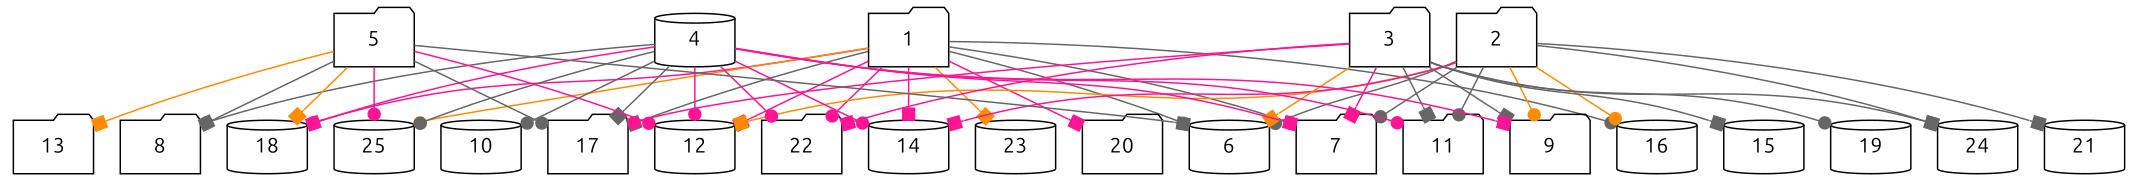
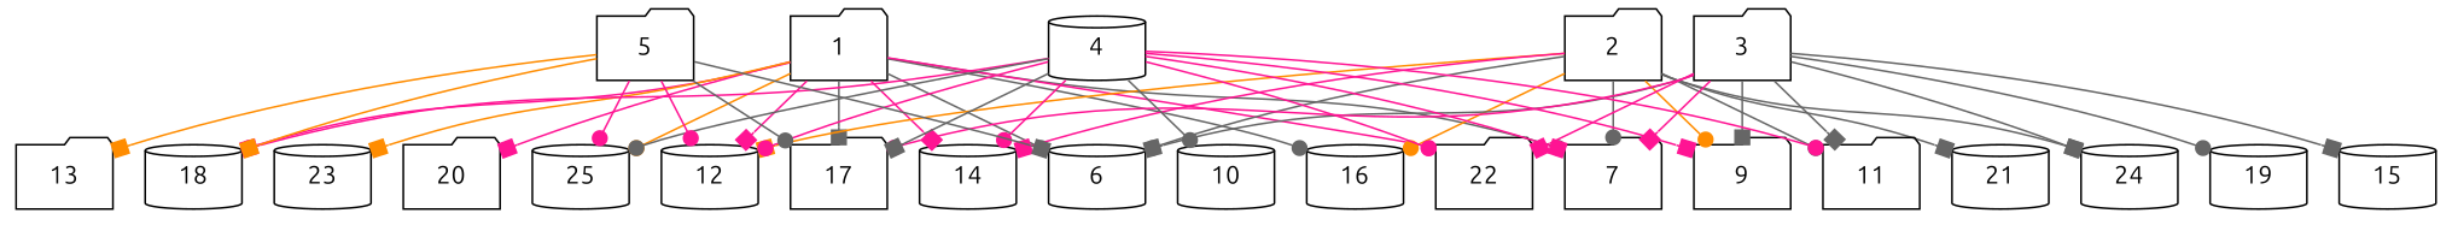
  digraph {
    fontname=Ubuntu
    node [alpha=0.08 fontname=Ubuntu shape=cylinder]
    edge [arrowhead=box color=gray40 fontname=Ubuntu]
    1 [alpha=0.09 shape=folder]
    6 [alpha=0.11]
    7 [alpha=0.15 shape=folder]
    12 [alpha=0.10]
    14 [alpha=0.05]
    16 [alpha=0.16]
    17 [shape=folder]
    18 [alpha=0.09]
    20 [alpha=0.16 shape=folder]
    22 [alpha=0.11 shape=folder]
    23 [alpha=0.00]
    25 [alpha=0.04]
    21 [alpha=0.19]
    2 [alpha=0.19 shape=folder]
    9 [alpha=0.10 shape=folder]
    11 [alpha=0.17 shape=folder]
    24 [alpha=0.06]
    3 [shape=folder]
    15 [alpha=0.02]
    19 [alpha=0.03]
    4 [alpha=0.12]
-   8 [alpha=0.02 shape=folder]
    10 [alpha=0.15]
    5 [alpha=0.05 shape=folder]
    13 [shape=folder]
    1 -> 6 [arrowhead=dot]
    1 -> 7 [arrowhead=dot]
    1 -> 12 [color=deeppink]
    1 -> 14 [color=deeppink]
    1 -> 16 [arrowhead=dot]
    1 -> 17
    1 -> 18 [arrowhead=dot color=deeppink]
    1 -> 20 [color=deeppink]
    1 -> 22 [arrowhead=dot color=deeppink]
    1 -> 23 [color=darkorange]
    1 -> 25 [arrowhead=dot color=darkorange]
    2 -> 6 [arrowhead=dot]
    2 -> 7 [arrowhead=dot]
    2 -> 12 [color=darkorange]
    2 -> 14 [color=deeppink]
    2 -> 16 [arrowhead=dot color=darkorange]
    2 -> 21
    2 -> 9 [arrowhead=dot color=darkorange]
    2 -> 11 [arrowhead=dot]
    2 -> 24
-   3 -> 6 [color=darkorange]
+   3 -> 6
    3 -> 7 [color=deeppink]
    3 -> 17 [arrowhead=dot color=deeppink]
    3 -> 22 [color=deeppink]
    3 -> 9
    3 -> 11
    3 -> 24
    3 -> 15
    3 -> 19 [arrowhead=dot]
    4 -> 7 [color=deeppink]
    4 -> 12 [arrowhead=dot color=deeppink]
    4 -> 14 [arrowhead=dot color=deeppink]
    4 -> 17
    4 -> 18 [color=deeppink]
    4 -> 22 [arrowhead=dot color=deeppink]
    4 -> 25 [arrowhead=dot]
    4 -> 9 [color=deeppink]
    4 -> 11 [arrowhead=dot color=deeppink]
-   4 -> 8 [arrowhead=dot]
    4 -> 10 [arrowhead=dot]
    5 -> 6
    5 -> 12 [arrowhead=dot color=deeppink]
    5 -> 17 [arrowhead=dot]
    5 -> 18 [color=darkorange]
    5 -> 25 [arrowhead=dot color=deeppink]
-   5 -> 8
    5 -> 13 [color=darkorange]
  }
